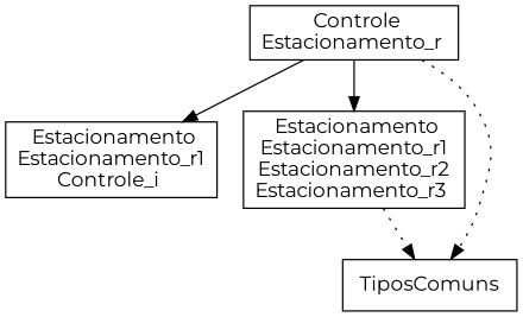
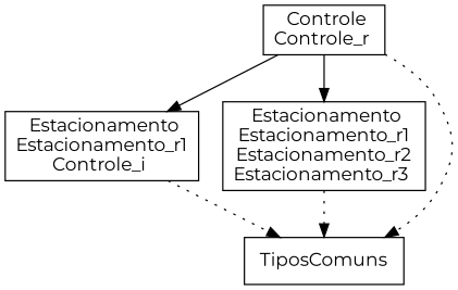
  digraph {
    fontname=Montserrat
    node [fontname=Montserrat shape=box]
    edge [fontname=Montserrat style=dotted]
-   n1 [label=" Controle\nEstacionamento_r "]
+   n1 [label=" Controle\nControle_r "]
    n2 [label=" Estacionamento\nEstacionamento_r1\nControle_i "]
    n3 [label=" Estacionamento\nEstacionamento_r1\nEstacionamento_r2\nEstacionamento_r3 "]
    n4 [label=" TiposComuns "]
    n1 -> n2 [style=""]
    n1 -> n3 [style=""]
    n1 -> n4
+   n2 -> n4
    n3 -> n4
  }
